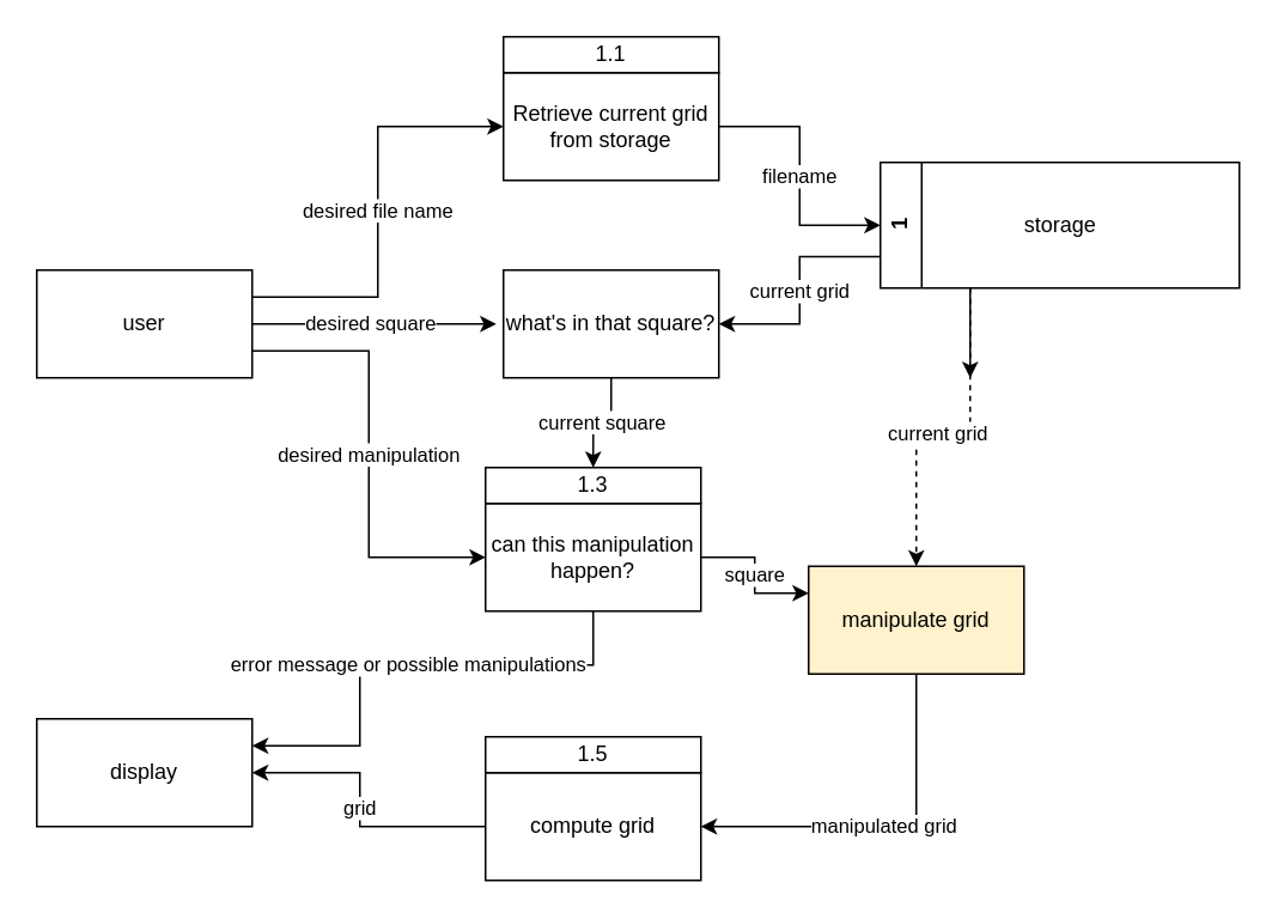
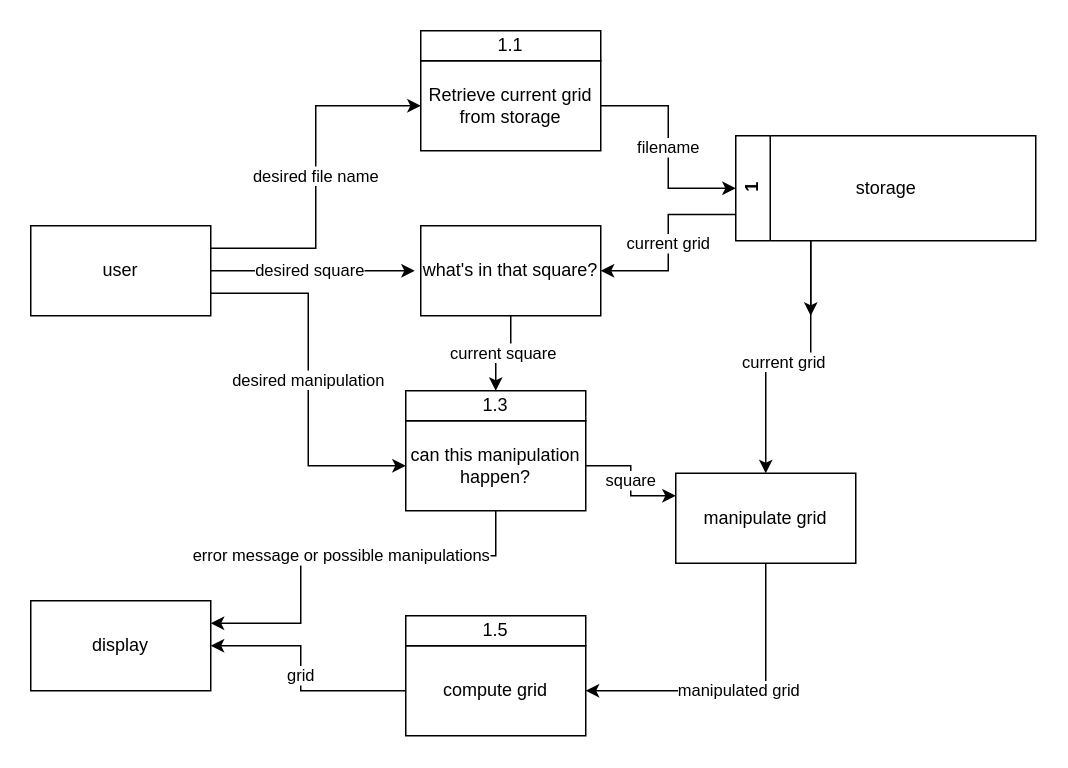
  <mxCell id="0" />
  <mxCell id="1" parent="0" />
  <mxCell id="2" value="desired file name" style="edgeStyle=orthogonalEdgeStyle;rounded=0;orthogonalLoop=1;jettySize=auto;html=1;entryX=0;entryY=0.5;entryDx=0;entryDy=0;exitX=1;exitY=0.25;exitDx=0;exitDy=0;" edge="1" parent="1" source="11" target="4"><mxGeometry relative="1" as="geometry"><mxPoint x="140" y="124.5" as="sourcePoint" /><mxPoint x="280" y="124.5" as="targetPoint" /></mxGeometry></mxCell>
  <mxCell id="3" value="filename" style="edgeStyle=orthogonalEdgeStyle;rounded=0;orthogonalLoop=1;jettySize=auto;html=1;exitX=1;exitY=0.5;exitDx=0;exitDy=0;entryX=0;entryY=0.5;entryDx=0;entryDy=0;" edge="1" parent="1" source="4" target="7"><mxGeometry relative="1" as="geometry" /></mxCell>
  <mxCell id="4" value="Retrieve current grid from storage" style="rounded=0;whiteSpace=wrap;html=1;" vertex="1" parent="1"><mxGeometry x="280" y="40" width="120" height="60" as="geometry" /></mxCell>
  <mxCell id="5" value="current grid" style="edgeStyle=orthogonalEdgeStyle;rounded=0;orthogonalLoop=1;jettySize=auto;html=1;exitX=0;exitY=0.75;exitDx=0;exitDy=0;entryX=1;entryY=0.5;entryDx=0;entryDy=0;" edge="1" parent="1" source="7" target="13"><mxGeometry relative="1" as="geometry" /></mxCell>
  <mxCell id="6" style="edgeStyle=orthogonalEdgeStyle;rounded=0;orthogonalLoop=1;jettySize=auto;html=1;exitX=0.25;exitY=1;exitDx=0;exitDy=0;" edge="1" parent="1" source="7"><mxGeometry relative="1" as="geometry"><mxPoint x="540" y="210" as="targetPoint" /></mxGeometry></mxCell>
  <mxCell id="7" value="1" style="swimlane;horizontal=0;whiteSpace=wrap;html=1;" vertex="1" parent="1"><mxGeometry x="490" y="90" width="200" height="70" as="geometry" /></mxCell>
  <mxCell id="8" value="storage" style="text;html=1;align=center;verticalAlign=middle;resizable=0;points=[];autosize=1;strokeColor=none;fillColor=none;" vertex="1" parent="7"><mxGeometry x="70" y="20" width="60" height="30" as="geometry" /></mxCell>
  <mxCell id="9" value="desired manipulation" style="edgeStyle=orthogonalEdgeStyle;rounded=0;orthogonalLoop=1;jettySize=auto;html=1;entryX=0;entryY=0.5;entryDx=0;entryDy=0;exitX=1;exitY=0.75;exitDx=0;exitDy=0;" edge="1" parent="1" source="11" target="16"><mxGeometry relative="1" as="geometry"><mxPoint x="136" y="289" as="sourcePoint" /><mxPoint x="276" y="289" as="targetPoint" /></mxGeometry></mxCell>
  <mxCell id="10" value="desired square" style="edgeStyle=orthogonalEdgeStyle;rounded=0;orthogonalLoop=1;jettySize=auto;html=1;entryX=0;entryY=0.5;entryDx=0;entryDy=0;" edge="1" parent="1"><mxGeometry relative="1" as="geometry"><mxPoint x="136" y="180" as="sourcePoint" /><mxPoint x="276" y="180" as="targetPoint" /></mxGeometry></mxCell>
  <mxCell id="11" value="user" style="rounded=0;whiteSpace=wrap;html=1;" vertex="1" parent="1"><mxGeometry x="20" y="150" width="120" height="60" as="geometry" /></mxCell>
  <mxCell id="12" value="contents of square" style="edgeStyle=orthogonalEdgeStyle;rounded=0;orthogonalLoop=1;jettySize=auto;html=1;exitX=0.5;exitY=1;exitDx=0;exitDy=0;entryX=0.5;entryY=0;entryDx=0;entryDy=0;" edge="1" parent="1" source="24" target="16"><mxGeometry relative="1" as="geometry" /></mxCell>
  <mxCell id="13" value="what's in that square?" style="rounded=0;whiteSpace=wrap;html=1;" vertex="1" parent="1"><mxGeometry x="280" y="150" width="120" height="60" as="geometry" /></mxCell>
  <mxCell id="14" value="square" style="edgeStyle=orthogonalEdgeStyle;rounded=0;orthogonalLoop=1;jettySize=auto;html=1;exitX=1;exitY=0.5;exitDx=0;exitDy=0;entryX=0;entryY=0.25;entryDx=0;entryDy=0;" edge="1" parent="1" source="16" target="18"><mxGeometry relative="1" as="geometry" /></mxCell>
  <mxCell id="15" value="error message or possible manipulations" style="edgeStyle=orthogonalEdgeStyle;rounded=0;orthogonalLoop=1;jettySize=auto;html=1;exitX=0.5;exitY=1;exitDx=0;exitDy=0;entryX=1;entryY=0.25;entryDx=0;entryDy=0;" edge="1" parent="1" source="16" target="26"><mxGeometry relative="1" as="geometry"><Array as="points"><mxPoint x="330" y="370" /><mxPoint x="200" y="370" /><mxPoint x="200" y="415" /></Array></mxGeometry></mxCell>
  <mxCell id="16" value="can this manipulation happen?" style="rounded=0;whiteSpace=wrap;html=1;" vertex="1" parent="1"><mxGeometry x="270" y="280" width="120" height="60" as="geometry" /></mxCell>
  <mxCell id="17" value="manipulated grid" style="edgeStyle=orthogonalEdgeStyle;rounded=0;orthogonalLoop=1;jettySize=auto;html=1;exitX=0.5;exitY=1;exitDx=0;exitDy=0;entryX=1;entryY=0.5;entryDx=0;entryDy=0;" edge="1" parent="1" source="18" target="20"><mxGeometry relative="1" as="geometry" /></mxCell>
- <mxCell id="18" value="manipulate grid" style="rounded=0;whiteSpace=wrap;html=1;fillColor=#fff2cc;" vertex="1" parent="1"><mxGeometry x="450" y="315" width="120" height="60" as="geometry" /></mxCell>
+ <mxCell id="18" value="manipulate grid" style="rounded=0;whiteSpace=wrap;html=1;" vertex="1" parent="1"><mxGeometry x="450" y="315" width="120" height="60" as="geometry" /></mxCell>
  <mxCell id="19" value="grid" style="edgeStyle=orthogonalEdgeStyle;rounded=0;orthogonalLoop=1;jettySize=auto;html=1;exitX=0;exitY=0.5;exitDx=0;exitDy=0;" edge="1" parent="1" source="20" target="26"><mxGeometry relative="1" as="geometry"><Array as="points"><mxPoint x="200" y="460" /><mxPoint x="200" y="430" /></Array></mxGeometry></mxCell>
  <mxCell id="20" value="compute grid" style="rounded=0;whiteSpace=wrap;html=1;" vertex="1" parent="1"><mxGeometry x="270" y="430" width="120" height="60" as="geometry" /></mxCell>
- <mxCell id="21" value="current grid" style="edgeStyle=orthogonalEdgeStyle;rounded=0;orthogonalLoop=1;jettySize=auto;html=1;exitX=0.25;exitY=1;exitDx=0;exitDy=0;entryX=0.5;entryY=0;entryDx=0;entryDy=0;dashed=1;" edge="1" parent="1" source="7" target="18"><mxGeometry x="0.054" y="3" relative="1" as="geometry"><mxPoint x="590" y="248" as="sourcePoint" /><mxPoint x="500" y="310" as="targetPoint" /><mxPoint x="1" as="offset" /></mxGeometry></mxCell>
+ <mxCell id="21" value="current grid" style="edgeStyle=orthogonalEdgeStyle;rounded=0;orthogonalLoop=1;jettySize=auto;html=1;exitX=0.25;exitY=1;exitDx=0;exitDy=0;entryX=0.5;entryY=0;entryDx=0;entryDy=0;" edge="1" parent="1" source="7" target="18"><mxGeometry x="0.054" y="3" relative="1" as="geometry"><mxPoint x="590" y="248" as="sourcePoint" /><mxPoint x="500" y="310" as="targetPoint" /><mxPoint x="1" as="offset" /></mxGeometry></mxCell>
  <mxCell id="22" value="1.1" style="rounded=0;whiteSpace=wrap;html=1;" vertex="1" parent="1"><mxGeometry x="280" y="20" width="120" height="20" as="geometry" /></mxCell>
  <mxCell id="23" value="current square" style="edgeStyle=orthogonalEdgeStyle;rounded=0;orthogonalLoop=1;jettySize=auto;html=1;exitX=0.5;exitY=1;exitDx=0;exitDy=0;entryX=0.5;entryY=0;entryDx=0;entryDy=0;" edge="1" parent="1" source="13" target="24"><mxGeometry relative="1" as="geometry"><mxPoint x="340" y="210" as="sourcePoint" /><mxPoint x="330" y="280" as="targetPoint" /></mxGeometry></mxCell>
  <mxCell id="24" value="1.3" style="rounded=0;whiteSpace=wrap;html=1;" vertex="1" parent="1"><mxGeometry x="270" y="260" width="120" height="20" as="geometry" /></mxCell>
  <mxCell id="25" value="1.5" style="rounded=0;whiteSpace=wrap;html=1;" vertex="1" parent="1"><mxGeometry x="270" y="410" width="120" height="20" as="geometry" /></mxCell>
  <mxCell id="26" value="display" style="rounded=0;whiteSpace=wrap;html=1;" vertex="1" parent="1"><mxGeometry x="20" y="400" width="120" height="60" as="geometry" /></mxCell>
